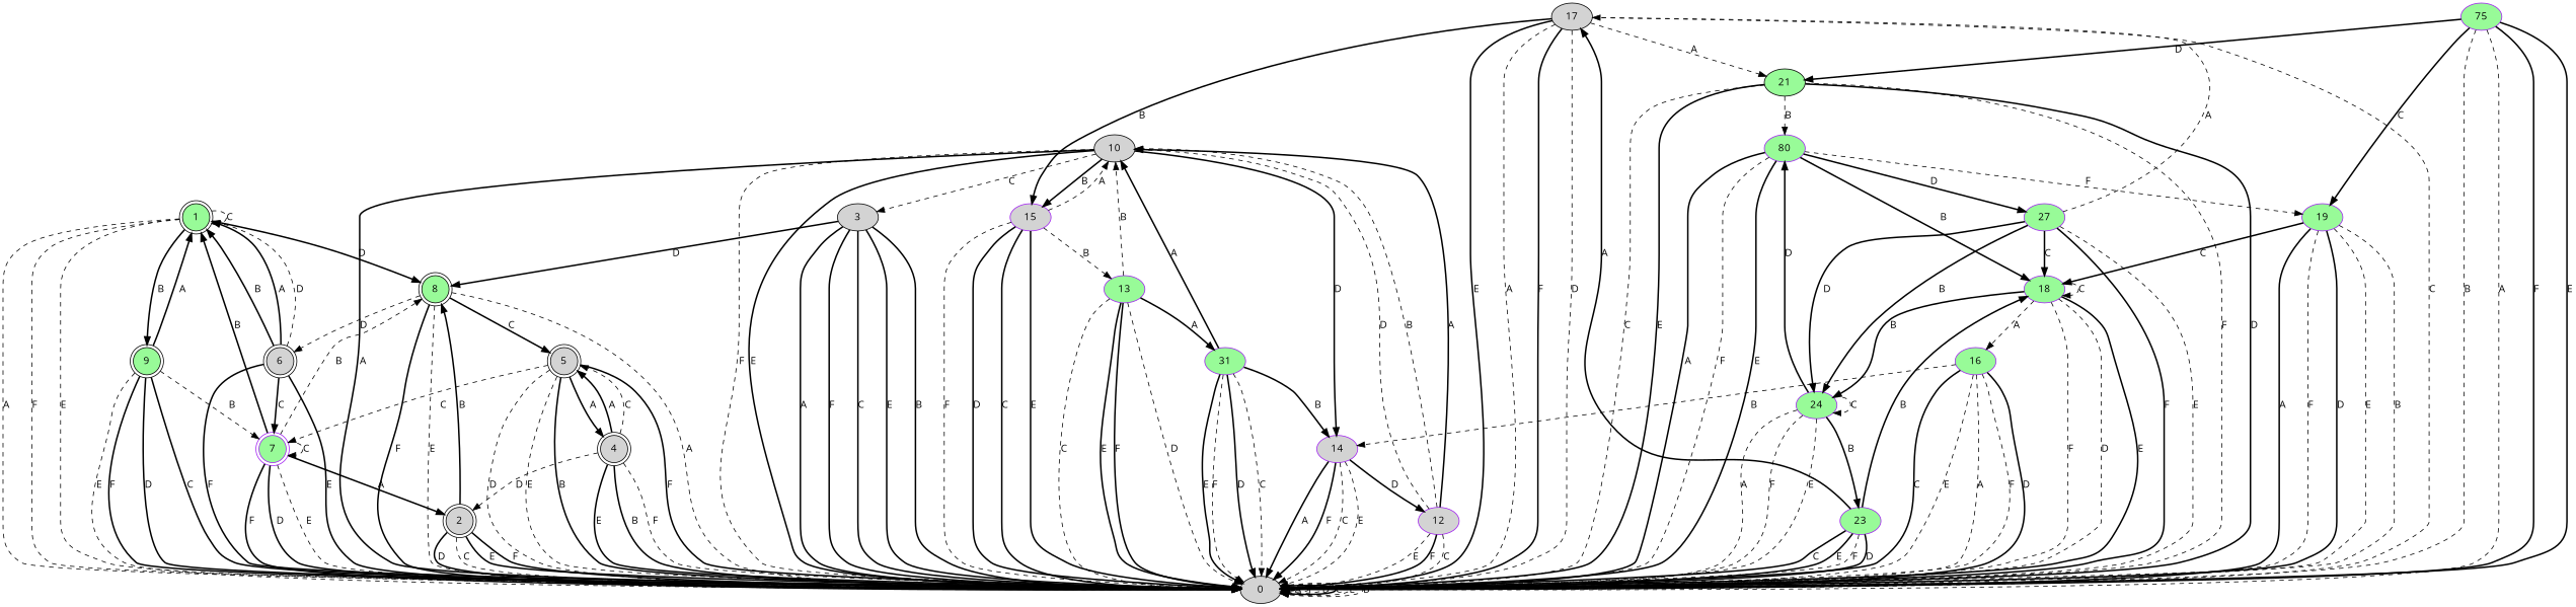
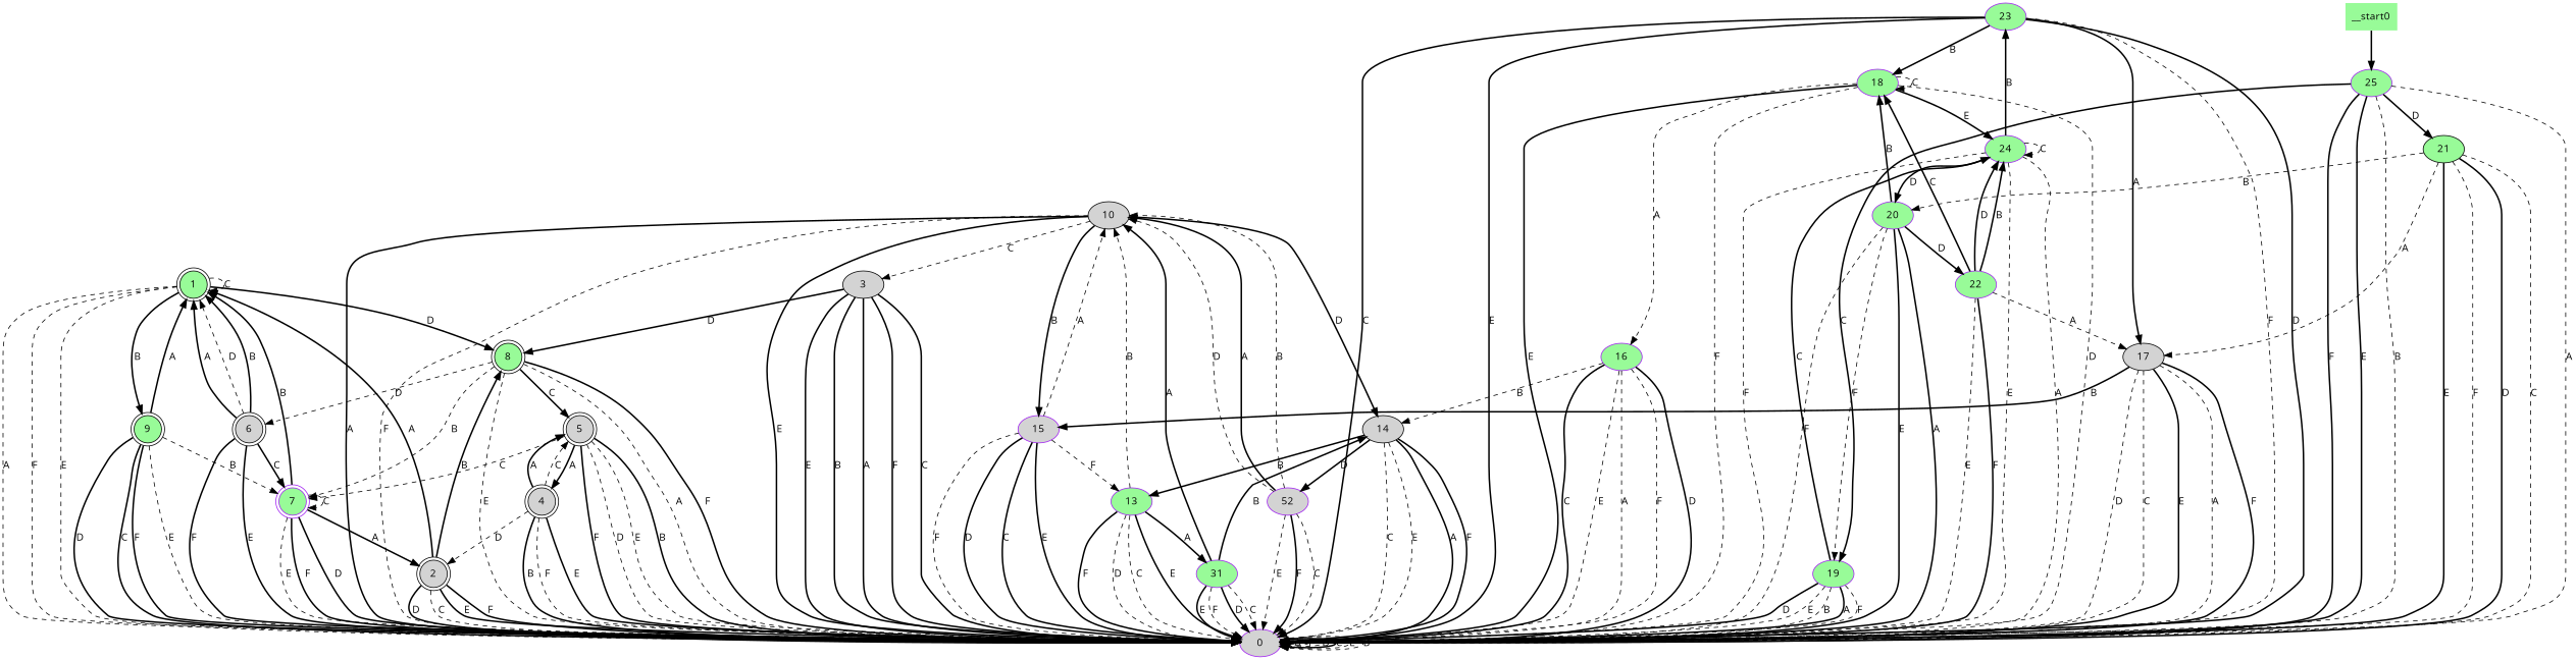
  digraph {
    fontname="Open Sans"
    node [color=purple fillcolor=palegreen fontname="Open Sans" style=filled]
    edge [fontname="Open Sans" style=bold]
-   n1 [color=black fillcolor=lightgrey label=0]
+   n1 [fillcolor=lightgrey label=0]
    n2 [color=black label=1 shape=doublecircle]
    n3 [color=black label=8 shape=doublecircle]
    n4 [color=black label=9 shape=doublecircle]
    n5 [color=black fillcolor=lightgrey label=5 shape=doublecircle]
    n6 [label=7 shape=doublecircle]
    n7 [color=black fillcolor=lightgrey label=6 shape=doublecircle]
    n8 [color=black fillcolor=lightgrey label=2 shape=doublecircle]
    n9 [color=black fillcolor=lightgrey label=3]
    n10 [color=black fillcolor=lightgrey label=4 shape=doublecircle]
    n11 [color=black fillcolor=lightgrey label=10]
-   n12 [fillcolor=lightgrey label=14]
+   n12 [color=black fillcolor=lightgrey label=14]
    n13 [fillcolor=lightgrey label=15]
-   n14 [fillcolor=lightgrey label=12]
+   n14 [fillcolor=lightgrey label=52]
    n15 [label=13]
    n16 [label=31]
    n17 [label=16]
    n18 [color=black fillcolor=lightgrey label=17]
    n19 [label=18]
    n20 [label=24]
-   n21 [label=80]
+   n21 [label=20]
    n22 [label=23]
    n23 [label=19]
-   n24 [label=27]
+   n24 [label=22]
    n25 [color=black label=21]
-   n26 [label=75]
+   n26 [label=25]
+   __start0 [shape=none]
    n1 -> n1 [label=A]
    n1 -> n1 [label=F style=dashed]
    n1 -> n1 [label=D style=dashed]
    n1 -> n1 [label=C]
    n1 -> n1 [label=E style=dashed]
    n1 -> n1 [label=B style=dashed]
    n2 -> n1 [label=A style=dashed]
    n2 -> n1 [label=F style=dashed]
    n2 -> n1 [label=E style=dashed]
    n2 -> n2 [label=C style=dashed]
    n2 -> n3 [label=D]
    n2 -> n4 [label=B]
    n3 -> n1 [label=A style=dashed]
    n3 -> n1 [label=F]
    n3 -> n1 [label=E style=dashed]
    n3 -> n5 [label=C]
-   n6 -> n3 [label=B style=dashed]
+   n3 -> n6 [label=B style=dashed]
    n3 -> n7 [label=D style=dashed]
    n4 -> n1 [label=F]
    n4 -> n1 [label=D]
    n4 -> n1 [label=C]
    n4 -> n1 [label=E style=dashed]
    n4 -> n2 [label=A]
    n4 -> n6 [label=B style=dashed]
    n5 -> n1 [label=F]
    n5 -> n1 [label=D style=dashed]
    n5 -> n1 [label=E style=dashed]
    n5 -> n1 [label=B]
    n5 -> n6 [label=C style=dashed]
    n5 -> n10 [label=A]
    n6 -> n1 [label=F]
    n6 -> n1 [label=D]
    n6 -> n1 [label=E style=dashed]
    n6 -> n2 [label=B]
    n6 -> n6 [label=C style=dashed]
    n6 -> n8 [label=A]
    n7 -> n1 [label=F]
    n7 -> n1 [label=E]
    n7 -> n2 [label=A]
    n7 -> n2 [label=D style=dashed]
    n7 -> n2 [label=B]
    n7 -> n6 [label=C]
    n8 -> n1 [label=F]
    n8 -> n1 [label=D]
    n8 -> n1 [label=C style=dashed]
    n8 -> n1 [label=E]
+   n8 -> n2 [label=A]
    n8 -> n3 [label=B]
    n9 -> n1 [label=A]
    n9 -> n1 [label=F]
    n9 -> n1 [label=C]
    n9 -> n1 [label=E]
    n9 -> n1 [label=B]
    n9 -> n3 [label=D]
    n10 -> n1 [label=F style=dashed]
    n10 -> n1 [label=E]
    n10 -> n1 [label=B]
    n10 -> n5 [label=A]
    n10 -> n5 [label=C style=dashed]
    n10 -> n8 [label=D style=dashed]
    n11 -> n1 [label=A]
    n11 -> n1 [label=F style=dashed]
    n11 -> n1 [label=E]
    n11 -> n9 [label=C style=dashed]
    n11 -> n12 [label=D]
    n11 -> n13 [label=B]
    n12 -> n1 [label=A]
    n12 -> n1 [label=F]
    n12 -> n1 [label=C style=dashed]
    n12 -> n1 [label=E style=dashed]
    n12 -> n14 [label=D]
+   n12 -> n15 [label=B]
    n13 -> n1 [label=F style=dashed]
    n13 -> n1 [label=D]
    n13 -> n1 [label=C]
    n13 -> n1 [label=E]
    n13 -> n11 [label=A style=dashed]
-   n13 -> n15 [label=B style=dashed]
+   n13 -> n15 [label=F style=dashed]
    n14 -> n1 [label=F]
    n14 -> n1 [label=C style=dashed]
    n14 -> n1 [label=E style=dashed]
    n14 -> n11 [label=A]
    n14 -> n11 [label=D style=dashed]
    n14 -> n11 [label=B style=dashed]
    n15 -> n1 [label=F]
    n15 -> n1 [label=D style=dashed]
    n15 -> n1 [label=C style=dashed]
    n15 -> n1 [label=E]
    n15 -> n11 [label=B style=dashed]
    n15 -> n16 [label=A]
    n16 -> n1 [label=F style=dashed]
    n16 -> n1 [label=D]
    n16 -> n1 [label=C style=dashed]
    n16 -> n1 [label=E]
    n16 -> n11 [label=A]
    n16 -> n12 [label=B]
    n17 -> n1 [label=A style=dashed]
    n17 -> n1 [label=F style=dashed]
    n17 -> n1 [label=D]
    n17 -> n1 [label=C]
    n17 -> n1 [label=E style=dashed]
    n17 -> n12 [label=B style=dashed]
    n18 -> n1 [label=A style=dashed]
    n18 -> n1 [label=F]
    n18 -> n1 [label=D style=dashed]
    n18 -> n1 [label=C style=dashed]
    n18 -> n1 [label=E]
    n18 -> n13 [label=B]
    n19 -> n1 [label=F style=dashed]
    n19 -> n1 [label=D style=dashed]
    n19 -> n1 [label=E]
    n19 -> n17 [label=A style=dashed]
    n19 -> n19 [label=C style=dashed]
-   n19 -> n20 [label=B]
+   n19 -> n20 [label=E]
    n20 -> n1 [label=A style=dashed]
    n20 -> n1 [label=F style=dashed]
    n20 -> n1 [label=E style=dashed]
    n20 -> n20 [label=C style=dashed]
    n20 -> n21 [label=D]
    n20 -> n22 [label=B]
    n21 -> n1 [label=A]
    n21 -> n1 [label=F style=dashed]
    n21 -> n1 [label=E]
    n21 -> n19 [label=B]
    n21 -> n23 [label=F style=dashed]
    n21 -> n24 [label=D]
    n22 -> n1 [label=F style=dashed]
    n22 -> n1 [label=D]
    n22 -> n1 [label=C]
    n22 -> n1 [label=E]
    n22 -> n18 [label=A]
    n22 -> n19 [label=B]
    n23 -> n1 [label=A]
    n23 -> n1 [label=F style=dashed]
    n23 -> n1 [label=D]
    n23 -> n1 [label=E style=dashed]
    n23 -> n1 [label=B style=dashed]
-   n23 -> n19 [label=C]
+   n23 -> n20 [label=C]
    n24 -> n1 [label=F]
    n24 -> n1 [label=E style=dashed]
    n24 -> n18 [label=A style=dashed]
    n24 -> n19 [label=C]
    n24 -> n20 [label=D]
    n24 -> n20 [label=B]
    n25 -> n1 [label=F style=dashed]
    n25 -> n1 [label=D]
    n25 -> n1 [label=C style=dashed]
    n25 -> n1 [label=E]
-   n18 -> n25 [label=A style=dashed]
+   n25 -> n18 [label=A style=dashed]
    n25 -> n21 [label=B style=dashed]
    n26 -> n1 [label=A style=dashed]
    n26 -> n1 [label=F]
    n26 -> n1 [label=E]
    n26 -> n1 [label=B style=dashed]
    n26 -> n23 [label=C]
    n26 -> n25 [label=D]
+   __start0 -> n26
  }
